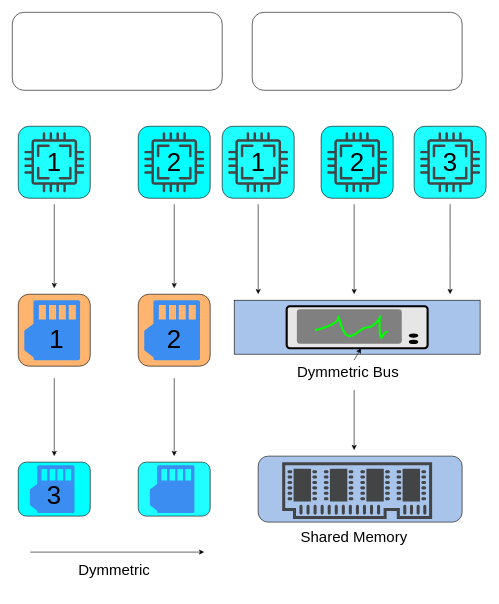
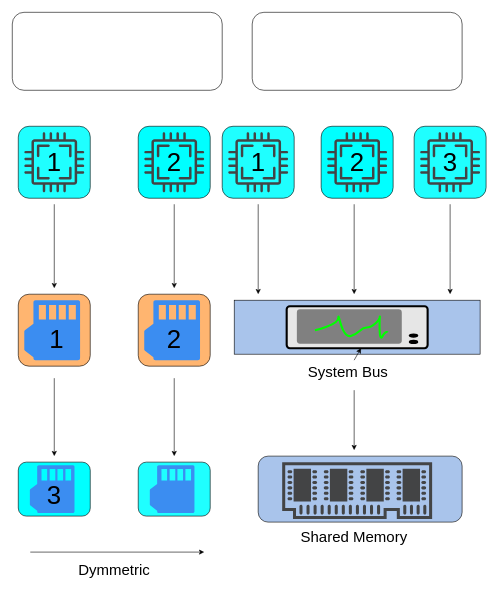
  <mxCell id="0" />
  <mxCell id="1" parent="0" />
  <mxCell id="2" value="" style="rounded=1;whiteSpace=wrap;html=1;shadow=0;" vertex="1" parent="1"><mxGeometry x="20" y="20" width="350" height="130" as="geometry" /></mxCell>
  <mxCell id="3" value="" style="rounded=1;whiteSpace=wrap;html=1;" vertex="1" parent="1"><mxGeometry x="420" y="20" width="350" height="130" as="geometry" /></mxCell>
  <mxCell id="4" value="" style="rounded=1;whiteSpace=wrap;html=1;strokeColor=#000000;fillColor=#1FFFFF;" vertex="1" parent="1"><mxGeometry x="30" y="210" width="120" height="120" as="geometry" /></mxCell>
  <mxCell id="5" value="" style="rounded=1;whiteSpace=wrap;html=1;fillColor=#00FFFF;" vertex="1" parent="1"><mxGeometry x="230" y="210" width="120" height="120" as="geometry" /></mxCell>
  <mxCell id="6" value="" style="rounded=1;whiteSpace=wrap;html=1;fillColor=#FFB570;" vertex="1" parent="1"><mxGeometry x="30" y="490" width="120" height="120" as="geometry" /></mxCell>
  <mxCell id="7" value="" style="rounded=1;whiteSpace=wrap;html=1;fillColor=#FFB570;" vertex="1" parent="1"><mxGeometry x="230" y="490" width="120" height="120" as="geometry" /></mxCell>
  <mxCell id="8" value="" style="rounded=1;whiteSpace=wrap;html=1;fillColor=#00FFFF;" vertex="1" parent="1"><mxGeometry x="30" y="770" width="120" height="90" as="geometry" /></mxCell>
  <mxCell id="9" value="" style="rounded=1;whiteSpace=wrap;html=1;fillColor=#1FFFFF;" vertex="1" parent="1"><mxGeometry x="230" y="770" width="120" height="90" as="geometry" /></mxCell>
  <mxCell id="10" value="" style="rounded=1;whiteSpace=wrap;html=1;fillColor=#1FFFFF;" vertex="1" parent="1"><mxGeometry x="370" y="210" width="120" height="120" as="geometry" /></mxCell>
  <mxCell id="11" value="" style="rounded=1;whiteSpace=wrap;html=1;fillColor=#00FFFF;" vertex="1" parent="1"><mxGeometry x="535" y="210" width="120" height="120" as="geometry" /></mxCell>
  <mxCell id="12" value="" style="rounded=1;whiteSpace=wrap;html=1;fillColor=#1FFFFF;" vertex="1" parent="1"><mxGeometry x="690" y="210" width="120" height="120" as="geometry" /></mxCell>
  <mxCell id="13" value="" style="rounded=0;whiteSpace=wrap;html=1;fillColor=#A9C4EB;" vertex="1" parent="1"><mxGeometry x="390" y="500" width="410" height="90" as="geometry" /></mxCell>
  <mxCell id="14" value="" style="rounded=1;whiteSpace=wrap;html=1;fillColor=#A9C4EB;" vertex="1" parent="1"><mxGeometry x="430" y="760" width="340" height="110" as="geometry" /></mxCell>
  <mxCell id="15" value="" style="endArrow=classic;html=1;rounded=0;" edge="1" parent="1"><mxGeometry width="50" height="50" relative="1" as="geometry"><mxPoint x="90" y="340" as="sourcePoint" /><mxPoint x="90" y="480" as="targetPoint" /><Array as="points" /></mxGeometry></mxCell>
  <mxCell id="16" value="" style="endArrow=classic;html=1;rounded=0;" edge="1" parent="1"><mxGeometry width="50" height="50" relative="1" as="geometry"><mxPoint x="290" y="340" as="sourcePoint" /><mxPoint x="290" y="480" as="targetPoint" /></mxGeometry></mxCell>
  <mxCell id="17" value="" style="endArrow=classic;html=1;rounded=0;" edge="1" parent="1"><mxGeometry width="50" height="50" relative="1" as="geometry"><mxPoint x="90" y="630" as="sourcePoint" /><mxPoint x="90" y="760" as="targetPoint" /></mxGeometry></mxCell>
  <mxCell id="18" value="" style="endArrow=classic;html=1;rounded=0;" edge="1" parent="1"><mxGeometry width="50" height="50" relative="1" as="geometry"><mxPoint x="290" y="630" as="sourcePoint" /><mxPoint x="290" y="760" as="targetPoint" /></mxGeometry></mxCell>
  <mxCell id="19" value="" style="endArrow=classic;html=1;rounded=0;" edge="1" parent="1"><mxGeometry width="50" height="50" relative="1" as="geometry"><mxPoint x="430" y="340" as="sourcePoint" /><mxPoint x="430" y="490" as="targetPoint" /></mxGeometry></mxCell>
  <mxCell id="20" value="" style="endArrow=classic;html=1;rounded=0;" edge="1" parent="1"><mxGeometry width="50" height="50" relative="1" as="geometry"><mxPoint x="590" y="340" as="sourcePoint" /><mxPoint x="590" y="490" as="targetPoint" /><Array as="points" /></mxGeometry></mxCell>
  <mxCell id="21" value="" style="endArrow=classic;html=1;rounded=0;" edge="1" parent="1"><mxGeometry width="50" height="50" relative="1" as="geometry"><mxPoint x="750" y="340" as="sourcePoint" /><mxPoint x="750" y="490" as="targetPoint" /><Array as="points"><mxPoint x="750" y="420" /></Array></mxGeometry></mxCell>
  <mxCell id="22" value="" style="endArrow=classic;html=1;rounded=0;" edge="1" parent="1"><mxGeometry width="50" height="50" relative="1" as="geometry"><mxPoint x="590" y="650" as="sourcePoint" /><mxPoint x="590" y="750" as="targetPoint" /></mxGeometry></mxCell>
  <mxCell id="23" value="" style="sketch=0;pointerEvents=1;shadow=0;dashed=0;html=1;strokeColor=none;fillColor=#434445;aspect=fixed;labelPosition=center;verticalLabelPosition=bottom;verticalAlign=top;align=center;outlineConnect=0;shape=mxgraph.vvd.cpu;" vertex="1" parent="1"><mxGeometry x="40" y="220" width="100" height="100" as="geometry" /></mxCell>
  <mxCell id="24" value="" style="sketch=0;pointerEvents=1;shadow=0;dashed=0;html=1;strokeColor=none;fillColor=#434445;aspect=fixed;labelPosition=center;verticalLabelPosition=bottom;verticalAlign=top;align=center;outlineConnect=0;shape=mxgraph.vvd.cpu;" vertex="1" parent="1"><mxGeometry x="240" y="220" width="100" height="100" as="geometry" /></mxCell>
  <mxCell id="25" value="" style="sketch=0;pointerEvents=1;shadow=0;dashed=0;html=1;strokeColor=none;fillColor=#434445;aspect=fixed;labelPosition=center;verticalLabelPosition=bottom;verticalAlign=top;align=center;outlineConnect=0;shape=mxgraph.vvd.cpu;" vertex="1" parent="1"><mxGeometry x="380" y="220" width="100" height="100" as="geometry" /></mxCell>
  <mxCell id="26" value="" style="sketch=0;pointerEvents=1;shadow=0;dashed=0;html=1;strokeColor=none;fillColor=#434445;aspect=fixed;labelPosition=center;verticalLabelPosition=bottom;verticalAlign=top;align=center;outlineConnect=0;shape=mxgraph.vvd.cpu;" vertex="1" parent="1"><mxGeometry x="545" y="220" width="100" height="100" as="geometry" /></mxCell>
  <mxCell id="27" value="" style="sketch=0;pointerEvents=1;shadow=0;dashed=0;html=1;strokeColor=none;fillColor=#434445;aspect=fixed;labelPosition=center;verticalLabelPosition=bottom;verticalAlign=top;align=center;outlineConnect=0;shape=mxgraph.vvd.cpu;" vertex="1" parent="1"><mxGeometry x="700" y="220" width="100" height="100" as="geometry" /></mxCell>
  <mxCell id="28" value="" style="sketch=0;html=1;aspect=fixed;strokeColor=none;shadow=0;fillColor=#3B8DF1;verticalAlign=top;labelPosition=center;verticalLabelPosition=bottom;shape=mxgraph.gcp2.memory_card" vertex="1" parent="1"><mxGeometry x="40" y="500" width="93" height="100" as="geometry" /></mxCell>
  <mxCell id="29" value="" style="sketch=0;html=1;aspect=fixed;strokeColor=none;shadow=0;fillColor=#3B8DF1;verticalAlign=top;labelPosition=center;verticalLabelPosition=bottom;shape=mxgraph.gcp2.memory_card" vertex="1" parent="1"><mxGeometry x="240" y="500" width="93" height="100" as="geometry" /></mxCell>
  <mxCell id="30" value="" style="sketch=0;html=1;aspect=fixed;strokeColor=none;shadow=0;fillColor=#3B8DF1;verticalAlign=top;labelPosition=center;verticalLabelPosition=bottom;shape=mxgraph.gcp2.memory_card" vertex="1" parent="1"><mxGeometry x="49.3" y="775" width="74.4" height="80" as="geometry" /></mxCell>
  <mxCell id="31" value="" style="sketch=0;html=1;aspect=fixed;strokeColor=none;shadow=0;fillColor=#3B8DF1;verticalAlign=top;labelPosition=center;verticalLabelPosition=bottom;shape=mxgraph.gcp2.memory_card" vertex="1" parent="1"><mxGeometry x="249.3" y="775" width="74.4" height="80" as="geometry" /></mxCell>
  <mxCell id="32" value="" style="sketch=0;pointerEvents=1;shadow=0;dashed=0;html=1;strokeColor=none;fillColor=#434445;aspect=fixed;labelPosition=center;verticalLabelPosition=bottom;verticalAlign=top;align=center;outlineConnect=0;shape=mxgraph.vvd.memory;" vertex="1" parent="1"><mxGeometry x="470" y="770" width="250" height="95" as="geometry" /></mxCell>
  <mxCell id="33" value="" style="html=1;strokeWidth=2;outlineConnect=0;dashed=0;align=center;fontSize=8;verticalLabelPosition=bottom;verticalAlign=top;shape=mxgraph.eip.control_bus;fillColor=#c0f5a9" vertex="1" parent="1"><mxGeometry x="477.5" y="510" width="235" height="70" as="geometry" /></mxCell>
  <mxCell id="34" value="1" style="text;strokeColor=none;align=center;fillColor=none;html=1;verticalAlign=middle;whiteSpace=wrap;rounded=0;fontSize=43;" vertex="1" parent="1"><mxGeometry x="60" y="255" width="60" height="30" as="geometry" /></mxCell>
  <mxCell id="35" value="2" style="text;strokeColor=none;align=center;fillColor=none;html=1;verticalAlign=middle;whiteSpace=wrap;rounded=0;fontSize=43;" vertex="1" parent="1"><mxGeometry x="260" y="255" width="60" height="30" as="geometry" /></mxCell>
  <mxCell id="36" value="1" style="text;strokeColor=none;align=center;fillColor=none;html=1;verticalAlign=middle;whiteSpace=wrap;rounded=0;fontSize=43;" vertex="1" parent="1"><mxGeometry x="400" y="255" width="60" height="30" as="geometry" /></mxCell>
  <mxCell id="37" value="2" style="text;strokeColor=none;align=center;fillColor=none;html=1;verticalAlign=middle;whiteSpace=wrap;rounded=0;fontSize=43;" vertex="1" parent="1"><mxGeometry x="565" y="255" width="60" height="30" as="geometry" /></mxCell>
  <mxCell id="38" value="3" style="text;strokeColor=none;align=center;fillColor=none;html=1;verticalAlign=middle;whiteSpace=wrap;rounded=0;fontSize=43;" vertex="1" parent="1"><mxGeometry x="720" y="255" width="60" height="30" as="geometry" /></mxCell>
  <mxCell id="39" value="1" style="text;strokeColor=none;align=center;fillColor=none;html=1;verticalAlign=middle;whiteSpace=wrap;rounded=0;fontSize=43;" vertex="1" parent="1"><mxGeometry x="63.7" y="550" width="60" height="30" as="geometry" /></mxCell>
  <mxCell id="40" value="2" style="text;strokeColor=none;align=center;fillColor=none;html=1;verticalAlign=middle;whiteSpace=wrap;rounded=0;fontSize=43;" vertex="1" parent="1"><mxGeometry x="260" y="550" width="60" height="30" as="geometry" /></mxCell>
  <mxCell id="41" value="3" style="text;strokeColor=none;align=center;fillColor=none;html=1;verticalAlign=middle;whiteSpace=wrap;rounded=0;fontSize=43;" vertex="1" parent="1"><mxGeometry x="60" y="810" width="60" height="30" as="geometry" /></mxCell>
  <mxCell id="42" value="" style="endArrow=classic;html=1;rounded=0;" edge="1" parent="1"><mxGeometry width="50" height="50" relative="1" as="geometry"><mxPoint x="50" y="920" as="sourcePoint" /><mxPoint x="340" y="920" as="targetPoint" /></mxGeometry></mxCell>
  <mxCell id="43" value="Dymmetric" style="text;strokeColor=none;align=center;fillColor=none;html=1;verticalAlign=middle;whiteSpace=wrap;rounded=0;strokeWidth=1;fontSize=25;" vertex="1" parent="1"><mxGeometry x="20" y="910" width="340" height="75" as="geometry" /></mxCell>
  <mxCell id="44" value="Shared Memory&lt;span style=&quot;color: rgba(0, 0, 0, 0); font-family: monospace; font-size: 0px; text-align: start; text-wrap-mode: nowrap;&quot;&gt;%3CmxGraphModel%3E%3Croot%3E%3CmxCell%20id%3D%220%22%2F%3E%3CmxCell%20id%3D%221%22%20parent%3D%220%22%2F%3E%3CmxCell%20id%3D%222%22%20value%3D%22Arsitektur%20Multiprosesor%22%20style%3D%22text%3BstrokeColor%3Dnone%3Balign%3Dcenter%3BfillColor%3Dnone%3Bhtml%3D1%3BverticalAlign%3Dmiddle%3BwhiteSpace%3Dwrap%3Brounded%3D0%3BstrokeWidth%3D1%3BfontSize%3D25%3B%22%20vertex%3D%221%22%20parent%3D%221%22%3E%3CmxGeometry%20x%3D%2255%22%20y%3D%2287.5%22%20width%3D%22340%22%20height%3D%2275%22%20as%3D%22geometry%22%2F%3E%3C%2FmxCell%3E%3C%2Froot%3E%3C%2FmxGraphModel%3E&lt;/span&gt;" style="text;strokeColor=none;align=center;fillColor=none;html=1;verticalAlign=middle;whiteSpace=wrap;rounded=0;strokeWidth=1;fontSize=25;" vertex="1" parent="1"><mxGeometry x="420" y="855" width="340" height="75" as="geometry" /></mxCell>
  <mxCell id="45" value="" style="endArrow=classic;html=1;rounded=0;" edge="1" parent="1" target="46"><mxGeometry width="50" height="50" relative="1" as="geometry"><mxPoint x="590" y="600" as="sourcePoint" /><mxPoint x="590" y="750" as="targetPoint" /></mxGeometry></mxCell>
- <mxCell id="46" value="Dymmetric Bus" style="text;strokeColor=none;align=center;fillColor=none;html=1;verticalAlign=middle;whiteSpace=wrap;rounded=0;strokeWidth=1;fontSize=25;" vertex="1" parent="1"><mxGeometry x="410" y="580" width="340" height="75" as="geometry" /></mxCell>
+ <mxCell id="46" value="System Bus" style="text;strokeColor=none;align=center;fillColor=none;html=1;verticalAlign=middle;whiteSpace=wrap;rounded=0;strokeWidth=1;fontSize=25;" vertex="1" parent="1"><mxGeometry x="410" y="580" width="340" height="75" as="geometry" /></mxCell>
